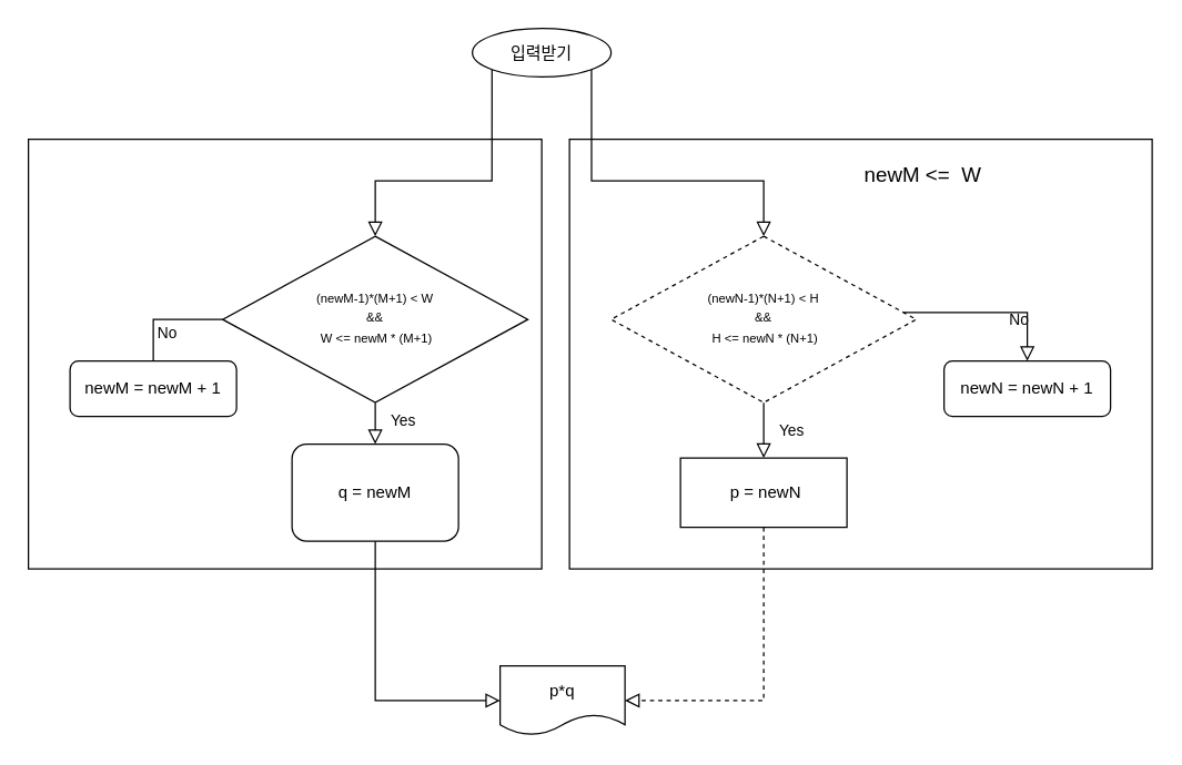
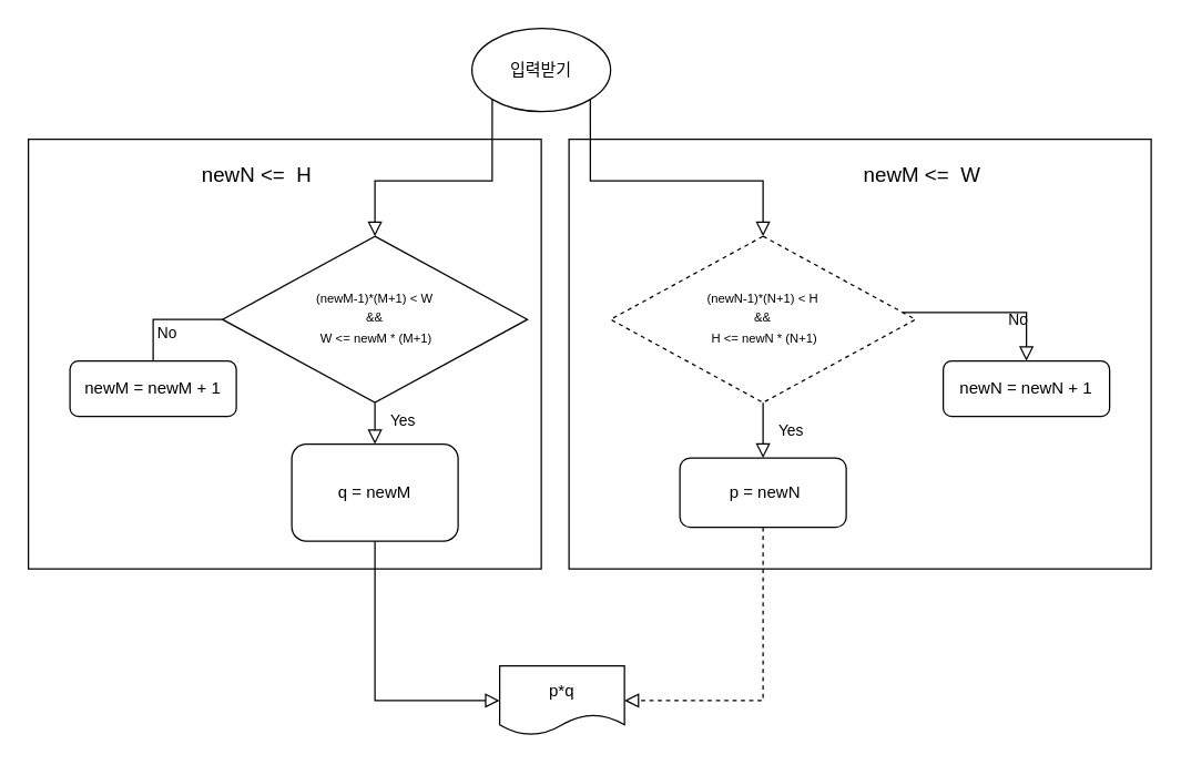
  <mxCell id="0" />
  <mxCell id="1" parent="0" />
  <mxCell id="2" value="" style="rounded=0;whiteSpace=wrap;html=1;fontSize=12;" vertex="1" parent="1"><mxGeometry x="20" y="100" width="370" height="310" as="geometry" /></mxCell>
  <mxCell id="3" value="" style="rounded=0;whiteSpace=wrap;html=1;fontSize=12;" vertex="1" parent="1"><mxGeometry x="410" y="100" width="420" height="310" as="geometry" /></mxCell>
  <mxCell id="4" value="Yes" style="rounded=0;html=1;jettySize=auto;orthogonalLoop=1;fontSize=11;endArrow=block;endFill=0;endSize=8;strokeWidth=1;shadow=0;labelBackgroundColor=none;edgeStyle=orthogonalEdgeStyle;entryX=0.5;entryY=0;entryDx=0;entryDy=0;" parent="1" source="6" target="15" edge="1"><mxGeometry y="20" relative="1" as="geometry"><mxPoint as="offset" /></mxGeometry></mxCell>
  <mxCell id="5" value="No" style="edgeStyle=orthogonalEdgeStyle;rounded=0;html=1;jettySize=auto;orthogonalLoop=1;fontSize=11;endArrow=block;endFill=0;endSize=8;strokeWidth=1;shadow=0;labelBackgroundColor=none;entryX=0.5;entryY=0;entryDx=0;entryDy=0;" parent="1" source="6" target="14" edge="1"><mxGeometry x="0.333" y="-5" relative="1" as="geometry"><mxPoint as="offset" /><mxPoint x="730" y="225" as="targetPoint" /><Array as="points"><mxPoint x="740" y="225" /></Array></mxGeometry></mxCell>
  <mxCell id="6" value="&lt;font style=&quot;font-size: 9px;&quot;&gt;(newN-1)*(N+1) &amp;lt; H &lt;br&gt;&amp;amp;&amp;amp;&lt;br&gt;&amp;nbsp;H &amp;lt;= newN * (N+1)&lt;/font&gt;" style="rhombus;whiteSpace=wrap;html=1;shadow=0;fontFamily=Helvetica;fontSize=12;align=center;strokeWidth=1;spacing=6;spacingTop=-4;dashed=1;" parent="1" vertex="1"><mxGeometry x="440" y="170" width="220" height="120" as="geometry" /></mxCell>
  <mxCell id="7" value="Yes" style="rounded=0;html=1;jettySize=auto;orthogonalLoop=1;fontSize=11;endArrow=block;endFill=0;endSize=8;strokeWidth=1;shadow=0;labelBackgroundColor=none;edgeStyle=orthogonalEdgeStyle;" parent="1" source="9" target="10" edge="1"><mxGeometry x="0.333" y="20" relative="1" as="geometry"><mxPoint as="offset" /></mxGeometry></mxCell>
  <mxCell id="8" value="No" style="edgeStyle=orthogonalEdgeStyle;rounded=0;html=1;jettySize=auto;orthogonalLoop=1;fontSize=11;endArrow=none;endFill=0;endSize=8;strokeWidth=1;shadow=0;labelBackgroundColor=none;exitX=0;exitY=0.5;exitDx=0;exitDy=0;" parent="1" source="9" target="11" edge="1"><mxGeometry y="10" relative="1" as="geometry"><mxPoint as="offset" /></mxGeometry></mxCell>
  <mxCell id="9" value="&lt;font style=&quot;font-size: 9px;&quot;&gt;(newM-1)*(M+1) &amp;lt; W&lt;br style=&quot;border-color: var(--border-color); font-size: 9px;&quot;&gt;&amp;amp;&amp;amp;&lt;br style=&quot;border-color: var(--border-color); font-size: 9px;&quot;&gt;&amp;nbsp;W &amp;lt;= newM * (M+1)&lt;/font&gt;" style="rhombus;whiteSpace=wrap;html=1;shadow=0;fontFamily=Helvetica;fontSize=12;align=center;strokeWidth=1;spacing=6;spacingTop=-4;" parent="1" vertex="1"><mxGeometry x="160" y="170" width="220" height="120" as="geometry" /></mxCell>
  <mxCell id="10" value="q = newM" style="rounded=1;whiteSpace=wrap;html=1;fontSize=12;glass=0;strokeWidth=1;shadow=0;" parent="1" vertex="1"><mxGeometry x="210" y="320" width="120" height="70" as="geometry" /></mxCell>
  <mxCell id="11" value="newM = newM + 1" style="rounded=1;whiteSpace=wrap;html=1;fontSize=12;glass=0;strokeWidth=1;shadow=0;" parent="1" vertex="1"><mxGeometry x="50" y="260" width="120" height="40" as="geometry" /></mxCell>
- <mxCell id="12" value="입력받기" style="ellipse;whiteSpace=wrap;html=1;" vertex="1" parent="1"><mxGeometry x="340" y="20" width="100" height="35" as="geometry" /></mxCell>
+ <mxCell id="12" value="입력받기" style="ellipse;whiteSpace=wrap;html=1;" vertex="1" parent="1"><mxGeometry x="340" y="20" width="100" height="60" as="geometry" /></mxCell>
  <mxCell id="13" value="" style="rounded=0;html=1;jettySize=auto;orthogonalLoop=1;fontSize=11;endArrow=block;endFill=0;endSize=8;strokeWidth=1;shadow=0;labelBackgroundColor=none;edgeStyle=orthogonalEdgeStyle;entryX=0.5;entryY=0;entryDx=0;entryDy=0;exitX=1;exitY=1;exitDx=0;exitDy=0;" edge="1" parent="1" source="12" target="6"><mxGeometry x="0.333" y="20" relative="1" as="geometry"><mxPoint as="offset" /><mxPoint x="380" y="120" as="sourcePoint" /><mxPoint x="380" y="130" as="targetPoint" /><Array as="points"><mxPoint x="425" y="130" /><mxPoint x="550" y="130" /></Array></mxGeometry></mxCell>
  <mxCell id="14" value="newN = newN + 1" style="rounded=1;whiteSpace=wrap;html=1;fontSize=12;glass=0;strokeWidth=1;shadow=0;" vertex="1" parent="1"><mxGeometry x="680" y="260" width="120" height="40" as="geometry" /></mxCell>
- <mxCell id="15" value="&lt;font style=&quot;font-size: 12px;&quot;&gt;&amp;nbsp;p = newN&lt;/font&gt;" style="whiteSpace=wrap;html=1;fontSize=9;rounded=0;" vertex="1" parent="1"><mxGeometry x="490" y="330" width="120" height="50" as="geometry" /></mxCell>
+ <mxCell id="15" value="&lt;font style=&quot;font-size: 12px;&quot;&gt;&amp;nbsp;p = newN&lt;/font&gt;" style="rounded=1;whiteSpace=wrap;html=1;fontSize=9;" vertex="1" parent="1"><mxGeometry x="490" y="330" width="120" height="50" as="geometry" /></mxCell>
  <mxCell id="16" value="" style="rounded=0;html=1;jettySize=auto;orthogonalLoop=1;fontSize=11;endArrow=block;endFill=0;endSize=8;strokeWidth=1;shadow=0;labelBackgroundColor=none;edgeStyle=orthogonalEdgeStyle;entryX=0.5;entryY=0;entryDx=0;entryDy=0;exitX=0;exitY=1;exitDx=0;exitDy=0;" edge="1" parent="1" source="12" target="9"><mxGeometry x="0.333" y="20" relative="1" as="geometry"><mxPoint as="offset" /><mxPoint x="180" y="81" as="sourcePoint" /><mxPoint x="315" y="180" as="targetPoint" /><Array as="points"><mxPoint x="354" y="130" /><mxPoint x="270" y="130" /></Array></mxGeometry></mxCell>
  <mxCell id="17" value="" style="rounded=0;html=1;jettySize=auto;orthogonalLoop=1;fontSize=11;endArrow=block;endFill=0;endSize=8;strokeWidth=1;shadow=0;labelBackgroundColor=none;edgeStyle=orthogonalEdgeStyle;exitX=0.5;exitY=1;exitDx=0;exitDy=0;entryX=0;entryY=0.5;entryDx=0;entryDy=0;" edge="1" parent="1" source="10" target="19"><mxGeometry x="0.652" y="17" relative="1" as="geometry"><mxPoint as="offset" /><mxPoint x="260" y="380" as="sourcePoint" /><mxPoint x="340" y="500" as="targetPoint" /><Array as="points"><mxPoint x="270" y="505" /></Array></mxGeometry></mxCell>
  <mxCell id="18" value="" style="rounded=0;html=1;jettySize=auto;orthogonalLoop=1;fontSize=11;endArrow=block;endFill=0;endSize=8;strokeWidth=1;shadow=0;labelBackgroundColor=none;edgeStyle=orthogonalEdgeStyle;exitX=0.5;exitY=1;exitDx=0;exitDy=0;entryX=1;entryY=0.5;entryDx=0;entryDy=0;dashed=1;" edge="1" parent="1" source="15" target="19"><mxGeometry x="0.333" y="20" relative="1" as="geometry"><mxPoint as="offset" /><mxPoint x="560" y="390" as="sourcePoint" /><mxPoint x="470" y="500" as="targetPoint" /><Array as="points"><mxPoint x="550" y="505" /></Array></mxGeometry></mxCell>
  <mxCell id="19" value="p*q" style="shape=document;whiteSpace=wrap;html=1;boundedLbl=1;fontSize=12;" vertex="1" parent="1"><mxGeometry x="360" y="480" width="90" height="50" as="geometry" /></mxCell>
+ <mxCell id="20" value="&lt;font style=&quot;font-size: 15px;&quot;&gt;newN &amp;lt;=&amp;nbsp; H&lt;/font&gt;" style="text;html=1;strokeColor=none;fillColor=none;align=center;verticalAlign=middle;whiteSpace=wrap;rounded=0;fontSize=12;" vertex="1" parent="1"><mxGeometry x="140" y="110" width="90" height="30" as="geometry" /></mxCell>
  <mxCell id="21" value="&lt;font style=&quot;font-size: 15px;&quot;&gt;newM &amp;lt;=&amp;nbsp; W&lt;/font&gt;" style="text;html=1;strokeColor=none;fillColor=none;align=center;verticalAlign=middle;whiteSpace=wrap;rounded=0;fontSize=12;" vertex="1" parent="1"><mxGeometry x="620" y="110" width="90" height="30" as="geometry" /></mxCell>
